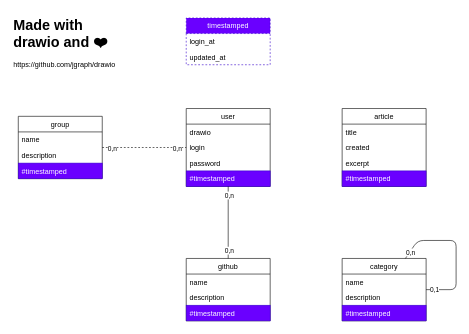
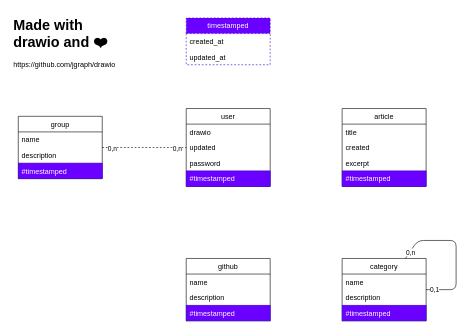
  <mxCell id="0" />
  <mxCell id="1" parent="0" />
  <mxCell id="2" value="group" style="swimlane;fontStyle=0;childLayout=stackLayout;horizontal=1;startSize=26;horizontalStack=0;resizeParent=1;resizeParentMax=0;resizeLast=0;collapsible=1;marginBottom=0;" parent="1" vertex="1"><mxGeometry x="30" y="193" width="140" height="104" as="geometry" /></mxCell>
  <mxCell id="3" value="name" style="text;strokeColor=none;fillColor=none;align=left;verticalAlign=top;spacingLeft=4;spacingRight=4;overflow=hidden;rotatable=0;points=[[0,0.5],[1,0.5]];portConstraint=eastwest;" parent="2" vertex="1"><mxGeometry y="26" width="140" height="26" as="geometry" /></mxCell>
  <mxCell id="4" value="description" style="text;strokeColor=none;fillColor=none;align=left;verticalAlign=top;spacingLeft=4;spacingRight=4;overflow=hidden;rotatable=0;points=[[0,0.5],[1,0.5]];portConstraint=eastwest;" parent="2" vertex="1"><mxGeometry y="52" width="140" height="26" as="geometry" /></mxCell>
  <mxCell id="5" value="#timestamped" style="text;strokeColor=#3700CC;fillColor=#6a00ff;align=left;verticalAlign=top;spacingLeft=4;spacingRight=4;overflow=hidden;rotatable=0;points=[[0,0.5],[1,0.5]];portConstraint=eastwest;fontColor=#ffffff;" parent="2" vertex="1"><mxGeometry y="78" width="140" height="26" as="geometry" /></mxCell>
  <mxCell id="6" value="timestamped" style="swimlane;fontStyle=0;childLayout=stackLayout;horizontal=1;startSize=26;horizontalStack=0;resizeParent=1;resizeParentMax=0;resizeLast=0;collapsible=1;marginBottom=0;dashed=1;fillColor=#6a00ff;strokeColor=#3700CC;fontColor=#ffffff;" parent="1" vertex="1"><mxGeometry x="310" y="29" width="140" height="78" as="geometry" /></mxCell>
- <mxCell id="7" value="login_at" style="text;strokeColor=none;fillColor=none;align=left;verticalAlign=top;spacingLeft=4;spacingRight=4;overflow=hidden;rotatable=0;points=[[0,0.5],[1,0.5]];portConstraint=eastwest;" parent="6" vertex="1"><mxGeometry y="26" width="140" height="26" as="geometry" /></mxCell>
+ <mxCell id="7" value="created_at" style="text;strokeColor=none;fillColor=none;align=left;verticalAlign=top;spacingLeft=4;spacingRight=4;overflow=hidden;rotatable=0;points=[[0,0.5],[1,0.5]];portConstraint=eastwest;" parent="6" vertex="1"><mxGeometry y="26" width="140" height="26" as="geometry" /></mxCell>
  <mxCell id="8" value="updated_at" style="text;strokeColor=none;fillColor=none;align=left;verticalAlign=top;spacingLeft=4;spacingRight=4;overflow=hidden;rotatable=0;points=[[0,0.5],[1,0.5]];portConstraint=eastwest;" parent="6" vertex="1"><mxGeometry y="52" width="140" height="26" as="geometry" /></mxCell>
  <mxCell id="9" value="user" style="swimlane;fontStyle=0;childLayout=stackLayout;horizontal=1;startSize=26;horizontalStack=0;resizeParent=1;resizeParentMax=0;resizeLast=0;collapsible=1;marginBottom=0;" parent="1" vertex="1"><mxGeometry x="310" y="180" width="140" height="130" as="geometry" /></mxCell>
  <mxCell id="10" value="drawio" style="text;strokeColor=none;fillColor=none;align=left;verticalAlign=top;spacingLeft=4;spacingRight=4;overflow=hidden;rotatable=0;points=[[0,0.5],[1,0.5]];portConstraint=eastwest;" parent="9" vertex="1"><mxGeometry y="26" width="140" height="26" as="geometry" /></mxCell>
- <mxCell id="11" value="login" style="text;strokeColor=none;fillColor=none;align=left;verticalAlign=top;spacingLeft=4;spacingRight=4;overflow=hidden;rotatable=0;points=[[0,0.5],[1,0.5]];portConstraint=eastwest;" parent="9" vertex="1"><mxGeometry y="52" width="140" height="26" as="geometry" /></mxCell>
+ <mxCell id="11" value="updated" style="text;strokeColor=none;fillColor=none;align=left;verticalAlign=top;spacingLeft=4;spacingRight=4;overflow=hidden;rotatable=0;points=[[0,0.5],[1,0.5]];portConstraint=eastwest;" parent="9" vertex="1"><mxGeometry y="52" width="140" height="26" as="geometry" /></mxCell>
  <mxCell id="12" value="password" style="text;strokeColor=none;fillColor=none;align=left;verticalAlign=top;spacingLeft=4;spacingRight=4;overflow=hidden;rotatable=0;points=[[0,0.5],[1,0.5]];portConstraint=eastwest;" parent="9" vertex="1"><mxGeometry y="78" width="140" height="26" as="geometry" /></mxCell>
  <mxCell id="13" value="#timestamped" style="text;strokeColor=#3700CC;fillColor=#6a00ff;align=left;verticalAlign=top;spacingLeft=4;spacingRight=4;overflow=hidden;rotatable=0;points=[[0,0.5],[1,0.5]];portConstraint=eastwest;fontColor=#ffffff;" parent="9" vertex="1"><mxGeometry y="104" width="140" height="26" as="geometry" /></mxCell>
  <mxCell id="14" value="" style="endArrow=none;html=1;dashed=1;" parent="1" source="2" target="9" edge="1"><mxGeometry width="50" height="50" relative="1" as="geometry"><mxPoint x="230" y="430" as="sourcePoint" /><mxPoint x="280" y="380" as="targetPoint" /></mxGeometry></mxCell>
  <mxCell id="15" value="0,n" style="edgeLabel;html=1;align=center;verticalAlign=middle;resizable=0;points=[];" parent="14" vertex="1" connectable="0"><mxGeometry x="-0.774" y="-1" relative="1" as="geometry"><mxPoint as="offset" /></mxGeometry></mxCell>
  <mxCell id="16" value="0,n" style="edgeLabel;html=1;align=center;verticalAlign=middle;resizable=0;points=[];" parent="14" vertex="1" connectable="0"><mxGeometry x="0.766" y="-1" relative="1" as="geometry"><mxPoint as="offset" /></mxGeometry></mxCell>
  <mxCell id="17" value="github" style="swimlane;fontStyle=0;childLayout=stackLayout;horizontal=1;startSize=26;horizontalStack=0;resizeParent=1;resizeParentMax=0;resizeLast=0;collapsible=1;marginBottom=0;" parent="1" vertex="1"><mxGeometry x="310" y="430" width="140" height="104" as="geometry" /></mxCell>
  <mxCell id="18" value="name" style="text;strokeColor=none;fillColor=none;align=left;verticalAlign=top;spacingLeft=4;spacingRight=4;overflow=hidden;rotatable=0;points=[[0,0.5],[1,0.5]];portConstraint=eastwest;" parent="17" vertex="1"><mxGeometry y="26" width="140" height="26" as="geometry" /></mxCell>
  <mxCell id="19" value="description" style="text;strokeColor=none;fillColor=none;align=left;verticalAlign=top;spacingLeft=4;spacingRight=4;overflow=hidden;rotatable=0;points=[[0,0.5],[1,0.5]];portConstraint=eastwest;" parent="17" vertex="1"><mxGeometry y="52" width="140" height="26" as="geometry" /></mxCell>
  <mxCell id="20" value="#timestamped" style="text;strokeColor=#3700CC;fillColor=#6a00ff;align=left;verticalAlign=top;spacingLeft=4;spacingRight=4;overflow=hidden;rotatable=0;points=[[0,0.5],[1,0.5]];portConstraint=eastwest;fontColor=#ffffff;" parent="17" vertex="1"><mxGeometry y="78" width="140" height="26" as="geometry" /></mxCell>
  <mxCell id="21" value="article" style="swimlane;fontStyle=0;childLayout=stackLayout;horizontal=1;startSize=26;horizontalStack=0;resizeParent=1;resizeParentMax=0;resizeLast=0;collapsible=1;marginBottom=0;" parent="1" vertex="1"><mxGeometry x="570" y="180" width="140" height="130" as="geometry" /></mxCell>
  <mxCell id="22" value="title" style="text;strokeColor=none;fillColor=none;align=left;verticalAlign=top;spacingLeft=4;spacingRight=4;overflow=hidden;rotatable=0;points=[[0,0.5],[1,0.5]];portConstraint=eastwest;" parent="21" vertex="1"><mxGeometry y="26" width="140" height="26" as="geometry" /></mxCell>
  <mxCell id="23" value="created" style="text;strokeColor=none;fillColor=none;align=left;verticalAlign=top;spacingLeft=4;spacingRight=4;overflow=hidden;rotatable=0;points=[[0,0.5],[1,0.5]];portConstraint=eastwest;" parent="21" vertex="1"><mxGeometry y="52" width="140" height="26" as="geometry" /></mxCell>
  <mxCell id="24" value="excerpt" style="text;strokeColor=none;fillColor=none;align=left;verticalAlign=top;spacingLeft=4;spacingRight=4;overflow=hidden;rotatable=0;points=[[0,0.5],[1,0.5]];portConstraint=eastwest;" parent="21" vertex="1"><mxGeometry y="78" width="140" height="26" as="geometry" /></mxCell>
  <mxCell id="25" value="#timestamped" style="text;strokeColor=#3700CC;fillColor=#6a00ff;align=left;verticalAlign=top;spacingLeft=4;spacingRight=4;overflow=hidden;rotatable=0;points=[[0,0.5],[1,0.5]];portConstraint=eastwest;fontColor=#ffffff;" parent="21" vertex="1"><mxGeometry y="104" width="140" height="26" as="geometry" /></mxCell>
  <mxCell id="26" value="category" style="swimlane;fontStyle=0;childLayout=stackLayout;horizontal=1;startSize=26;horizontalStack=0;resizeParent=1;resizeParentMax=0;resizeLast=0;collapsible=1;marginBottom=0;" parent="1" vertex="1"><mxGeometry x="570" y="430" width="140" height="104" as="geometry" /></mxCell>
  <mxCell id="27" value="name" style="text;strokeColor=none;fillColor=none;align=left;verticalAlign=top;spacingLeft=4;spacingRight=4;overflow=hidden;rotatable=0;points=[[0,0.5],[1,0.5]];portConstraint=eastwest;" parent="26" vertex="1"><mxGeometry y="26" width="140" height="26" as="geometry" /></mxCell>
  <mxCell id="28" value="description" style="text;strokeColor=none;fillColor=none;align=left;verticalAlign=top;spacingLeft=4;spacingRight=4;overflow=hidden;rotatable=0;points=[[0,0.5],[1,0.5]];portConstraint=eastwest;" parent="26" vertex="1"><mxGeometry y="52" width="140" height="26" as="geometry" /></mxCell>
  <mxCell id="29" value="#timestamped" style="text;strokeColor=#3700CC;fillColor=#6a00ff;align=left;verticalAlign=top;spacingLeft=4;spacingRight=4;overflow=hidden;rotatable=0;points=[[0,0.5],[1,0.5]];portConstraint=eastwest;fontColor=#ffffff;" parent="26" vertex="1"><mxGeometry y="78" width="140" height="26" as="geometry" /></mxCell>
  <mxCell id="30" value="" style="endArrow=none;html=1;" parent="1" source="26" target="26" edge="1"><mxGeometry width="50" height="50" relative="1" as="geometry"><mxPoint x="740" y="482" as="sourcePoint" /><mxPoint x="620" y="360" as="targetPoint" /><Array as="points"><mxPoint x="760" y="482" /><mxPoint x="760" y="400" /><mxPoint x="696" y="400" /></Array></mxGeometry></mxCell>
  <mxCell id="31" value="0,n" style="edgeLabel;html=1;align=center;verticalAlign=middle;resizable=0;points=[];" parent="30" vertex="1" connectable="0"><mxGeometry x="0.885" y="1" relative="1" as="geometry"><mxPoint as="offset" /></mxGeometry></mxCell>
  <mxCell id="32" value="0,1" style="edgeLabel;html=1;align=center;verticalAlign=middle;resizable=0;points=[];" parent="30" vertex="1" connectable="0"><mxGeometry x="-0.922" relative="1" as="geometry"><mxPoint x="4" as="offset" /></mxGeometry></mxCell>
- <mxCell id="33" value="" style="endArrow=none;html=1;" parent="1" source="17" target="9" edge="1"><mxGeometry width="50" height="50" relative="1" as="geometry"><mxPoint x="180" y="255" as="sourcePoint" /><mxPoint x="320" y="255" as="targetPoint" /></mxGeometry></mxCell>
- <mxCell id="34" value="0,n" style="edgeLabel;html=1;align=center;verticalAlign=middle;resizable=0;points=[];" parent="33" vertex="1" connectable="0"><mxGeometry x="-0.774" y="-1" relative="1" as="geometry"><mxPoint as="offset" /></mxGeometry></mxCell>
- <mxCell id="35" value="0,n" style="edgeLabel;html=1;align=center;verticalAlign=middle;resizable=0;points=[];" parent="33" vertex="1" connectable="0"><mxGeometry x="0.766" y="-1" relative="1" as="geometry"><mxPoint as="offset" /></mxGeometry></mxCell>
  <mxCell id="36" value="&lt;h1 style=&quot;margin-top: 0px;&quot;&gt;Made with drawio and&amp;nbsp;❤️&lt;/h1&gt;&lt;p&gt;https://github.com/jgraph/drawio&lt;br&gt;&lt;/p&gt;" style="text;html=1;whiteSpace=wrap;overflow=hidden;rounded=0;" parent="1" vertex="1"><mxGeometry x="20" y="20" width="180" height="120" as="geometry" /></mxCell>
